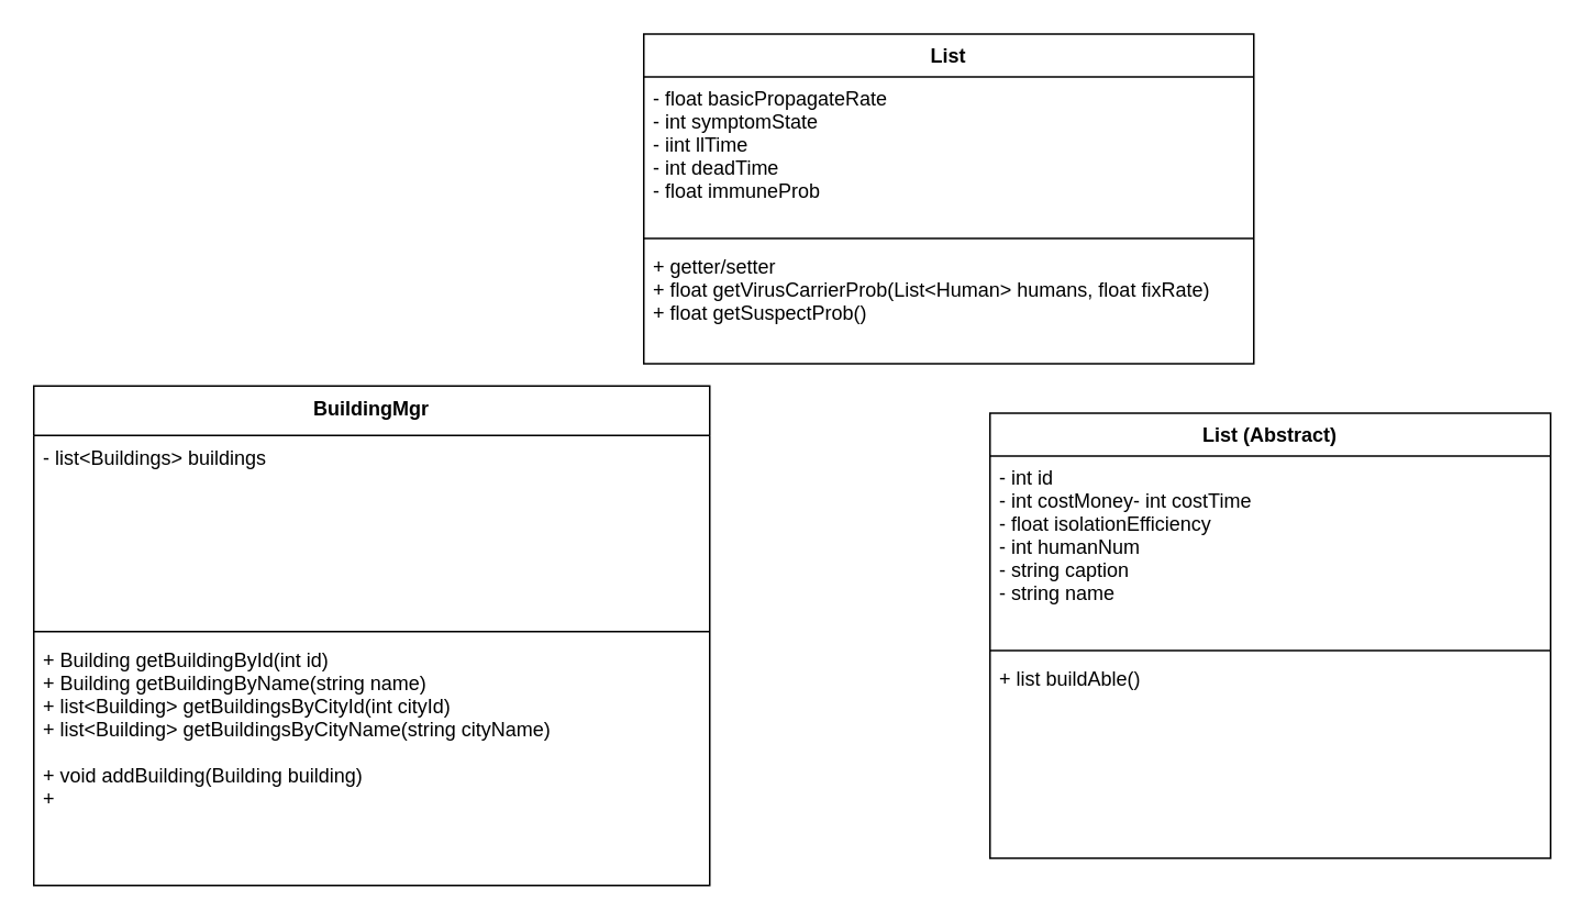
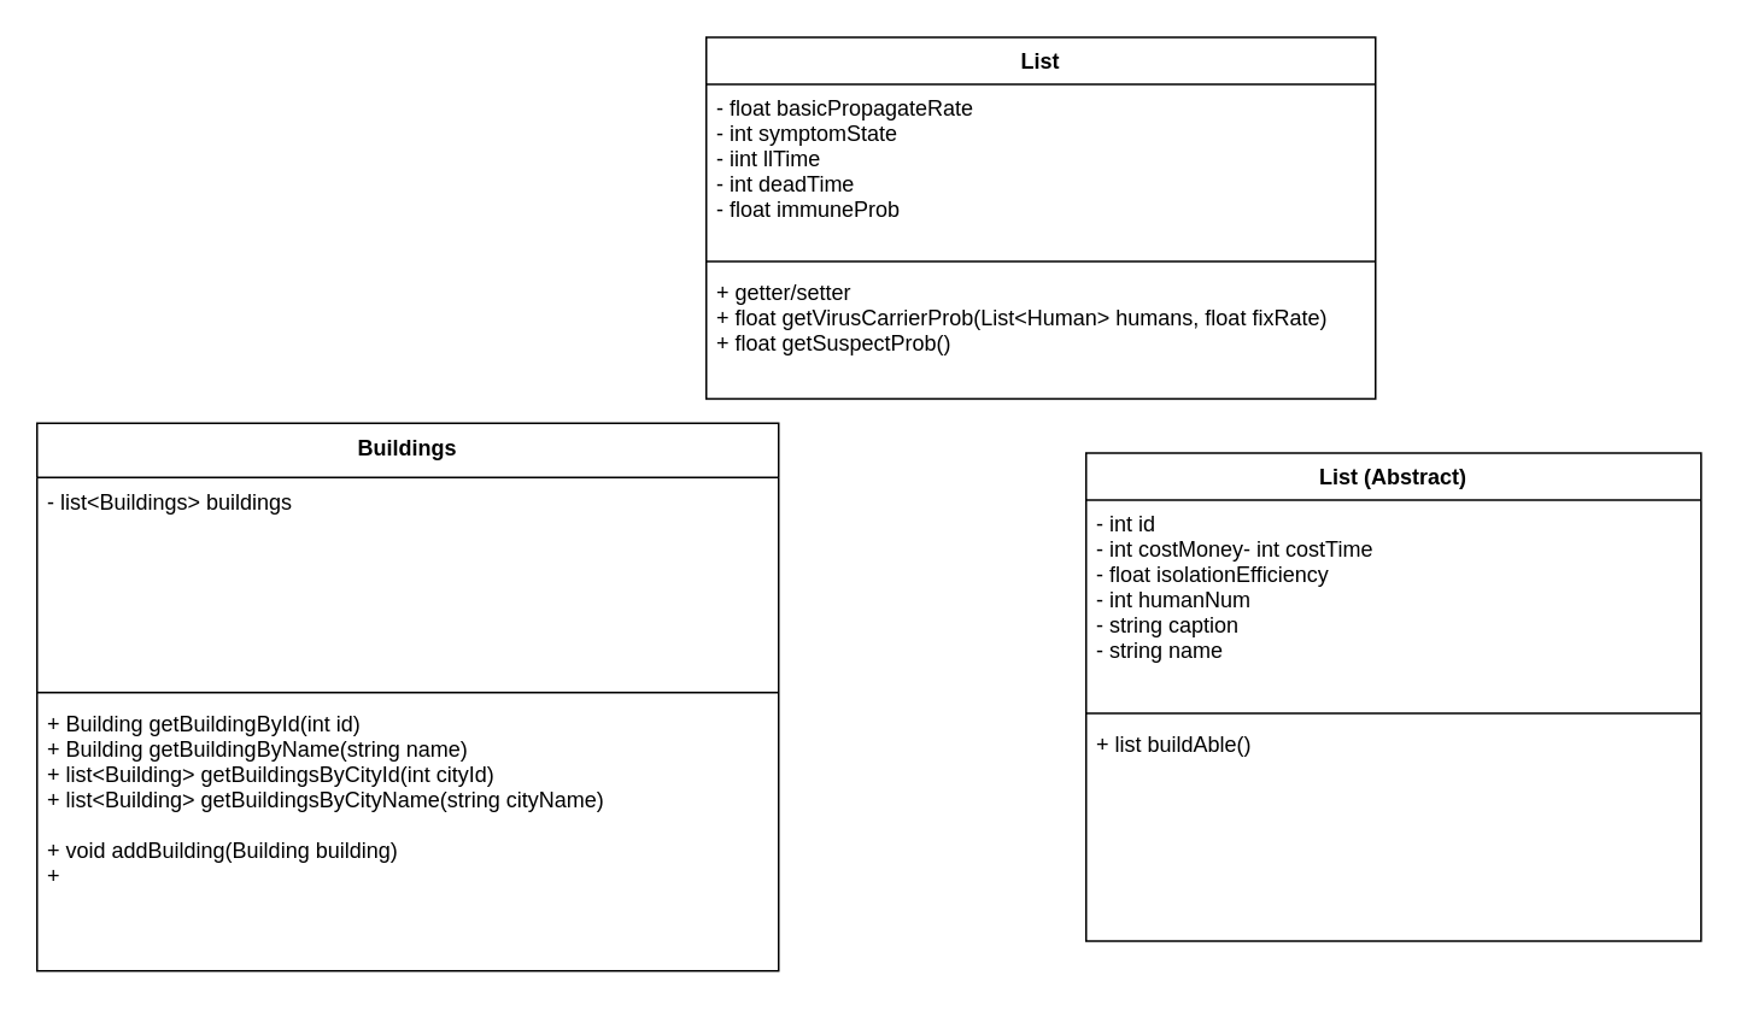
  <mxCell id="0" />
  <mxCell id="1" parent="0" />
  <mxCell id="2" value="List" style="swimlane;fontStyle=1;align=center;verticalAlign=top;childLayout=stackLayout;horizontal=1;startSize=26;horizontalStack=0;resizeParent=1;resizeParentMax=0;resizeLast=0;collapsible=1;marginBottom=0;" vertex="1" parent="1"><mxGeometry x="390" y="20" width="370" height="200" as="geometry"><mxRectangle x="540" y="100" width="80" height="26" as="alternateBounds" /></mxGeometry></mxCell>
  <mxCell id="3" value="- float basicPropagateRate &#10;- int symptomState&#10;- iint llTime&#10;- int deadTime&#10;- float immuneProb&#10;" style="text;strokeColor=none;fillColor=none;align=left;verticalAlign=top;spacingLeft=4;spacingRight=4;overflow=hidden;rotatable=0;points=[[0,0.5],[1,0.5]];portConstraint=eastwest;" vertex="1" parent="2"><mxGeometry y="26" width="370" height="94" as="geometry" /></mxCell>
  <mxCell id="4" value="" style="line;strokeWidth=1;fillColor=none;align=left;verticalAlign=middle;spacingTop=-1;spacingLeft=3;spacingRight=3;rotatable=0;labelPosition=right;points=[];portConstraint=eastwest;" vertex="1" parent="2"><mxGeometry y="120" width="370" height="8" as="geometry" /></mxCell>
  <mxCell id="5" value="+ getter/setter&#10;+ float getVirusCarrierProb(List&lt;Human&gt; humans, float fixRate)&#10;+ float getSuspectProb()" style="text;strokeColor=none;fillColor=none;align=left;verticalAlign=top;spacingLeft=4;spacingRight=4;overflow=hidden;rotatable=0;points=[[0,0.5],[1,0.5]];portConstraint=eastwest;" vertex="1" parent="2"><mxGeometry y="128" width="370" height="72" as="geometry" /></mxCell>
  <mxCell id="6" value="List (Abstract)" style="swimlane;fontStyle=1;align=center;verticalAlign=top;childLayout=stackLayout;horizontal=1;startSize=26;horizontalStack=0;resizeParent=1;resizeParentMax=0;resizeLast=0;collapsible=1;marginBottom=0;" vertex="1" parent="1"><mxGeometry x="600" y="250" width="340" height="270" as="geometry" /></mxCell>
  <mxCell id="7" value="- int id&#10;- int costMoney- int costTime&#10;- float isolationEfficiency&#10;- int humanNum&#10;- string caption&#10;- string name&#10;" style="text;strokeColor=none;fillColor=none;align=left;verticalAlign=top;spacingLeft=4;spacingRight=4;overflow=hidden;rotatable=0;points=[[0,0.5],[1,0.5]];portConstraint=eastwest;" vertex="1" parent="6"><mxGeometry y="26" width="340" height="114" as="geometry" /></mxCell>
  <mxCell id="8" value="" style="line;strokeWidth=1;fillColor=none;align=left;verticalAlign=middle;spacingTop=-1;spacingLeft=3;spacingRight=3;rotatable=0;labelPosition=right;points=[];portConstraint=eastwest;" vertex="1" parent="6"><mxGeometry y="140" width="340" height="8" as="geometry" /></mxCell>
  <mxCell id="9" value="+ list buildAble()&#10;" style="text;strokeColor=none;fillColor=none;align=left;verticalAlign=top;spacingLeft=4;spacingRight=4;overflow=hidden;rotatable=0;points=[[0,0.5],[1,0.5]];portConstraint=eastwest;" vertex="1" parent="6"><mxGeometry y="148" width="340" height="122" as="geometry" /></mxCell>
- <mxCell id="10" value="BuildingMgr" style="swimlane;fontStyle=1;align=center;verticalAlign=top;childLayout=stackLayout;horizontal=1;startSize=30;horizontalStack=0;resizeParent=1;resizeParentMax=0;resizeLast=0;collapsible=1;marginBottom=0;" vertex="1" parent="1"><mxGeometry x="20" y="233.5" width="410" height="303" as="geometry" /></mxCell>
+ <mxCell id="10" value="Buildings" style="swimlane;fontStyle=1;align=center;verticalAlign=top;childLayout=stackLayout;horizontal=1;startSize=30;horizontalStack=0;resizeParent=1;resizeParentMax=0;resizeLast=0;collapsible=1;marginBottom=0;" vertex="1" parent="1"><mxGeometry x="20" y="233.5" width="410" height="303" as="geometry" /></mxCell>
  <mxCell id="11" value="- list&lt;Buildings&gt; buildings" style="text;strokeColor=none;fillColor=none;align=left;verticalAlign=top;spacingLeft=4;spacingRight=4;overflow=hidden;rotatable=0;points=[[0,0.5],[1,0.5]];portConstraint=eastwest;" vertex="1" parent="10"><mxGeometry y="30" width="410" height="115" as="geometry" /></mxCell>
  <mxCell id="12" value="" style="line;strokeWidth=1;fillColor=none;align=left;verticalAlign=middle;spacingTop=-1;spacingLeft=3;spacingRight=3;rotatable=0;labelPosition=right;points=[];portConstraint=eastwest;" vertex="1" parent="10"><mxGeometry y="145" width="410" height="8" as="geometry" /></mxCell>
  <mxCell id="13" value="+ Building getBuildingById(int id)&#10;+ Building getBuildingByName(string name)&#10;+ list&lt;Building&gt; getBuildingsByCityId(int cityId)&#10;+ list&lt;Building&gt; getBuildingsByCityName(string cityName)&#10;&#10;+ void addBuilding(Building building)&#10;+ &#10;&#10;" style="text;strokeColor=none;fillColor=none;align=left;verticalAlign=top;spacingLeft=4;spacingRight=4;overflow=hidden;rotatable=0;points=[[0,0.5],[1,0.5]];portConstraint=eastwest;" vertex="1" parent="10"><mxGeometry y="153" width="410" height="150" as="geometry" /></mxCell>
